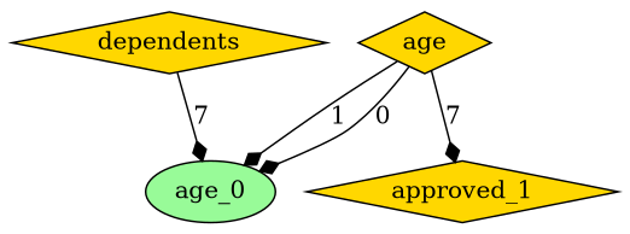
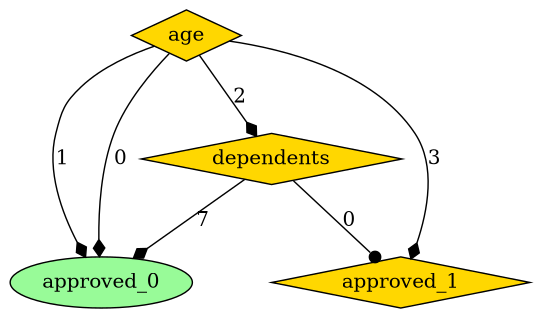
  digraph {
    node [fillcolor=gold style=filled shape=diamond]
    edge [arrowhead=diamond]
-   n1 [fillcolor=palegreen label=age_0 shape=""]
+   n1 [fillcolor=palegreen label=approved_0 shape=""]
    n2 [label=approved_1]
    n3 [label=dependents]
    n4 [label=age]
    n3 -> n1 [label=7]
+   n3 -> n2 [arrowhead=dot label=0]
    n4 -> n1 [label=1]
    n4 -> n1 [label=0]
-   n4 -> n2 [label=7]
+   n4 -> n2 [label=3]
+   n4 -> n3 [label=2]
  }
